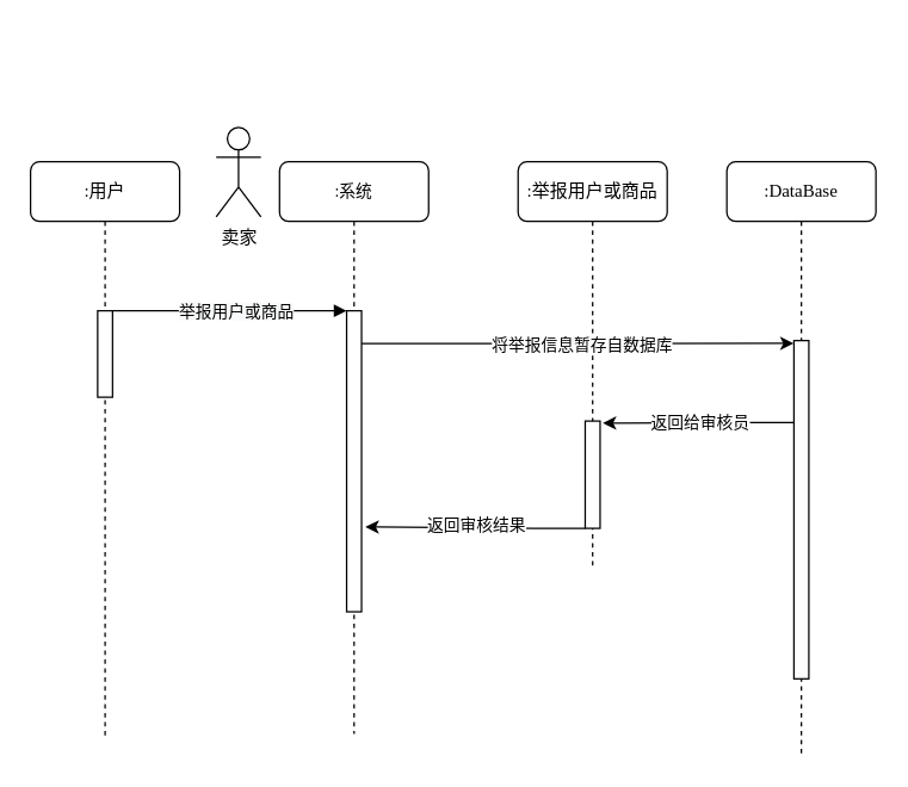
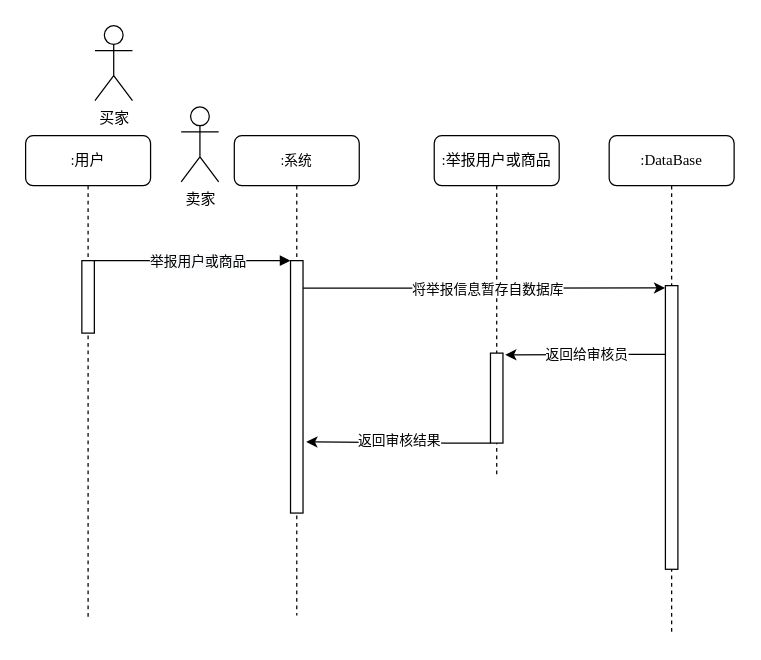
  <mxCell id="0" />
  <mxCell id="1" parent="0" />
  <mxCell id="2" value="&lt;font style=&quot;font-size: 11px ; line-height: 1.2&quot;&gt;:系统&lt;/font&gt;" style="shape=umlLifeline;perimeter=lifelinePerimeter;whiteSpace=wrap;html=1;container=1;collapsible=0;recursiveResize=0;outlineConnect=0;rounded=1;shadow=0;comic=0;labelBackgroundColor=none;strokeWidth=1;fontFamily=Verdana;fontSize=12;align=center;" vertex="1" parent="1"><mxGeometry x="187" y="108" width="100" height="384" as="geometry" /></mxCell>
  <mxCell id="3" value="" style="html=1;points=[];perimeter=orthogonalPerimeter;rounded=0;shadow=0;comic=0;labelBackgroundColor=none;strokeWidth=1;fontFamily=Verdana;fontSize=12;align=center;" vertex="1" parent="2"><mxGeometry x="45" y="100" width="10" height="202" as="geometry" /></mxCell>
  <mxCell id="4" value=":举报用户或商品" style="shape=umlLifeline;perimeter=lifelinePerimeter;whiteSpace=wrap;html=1;container=1;collapsible=0;recursiveResize=0;outlineConnect=0;rounded=1;shadow=0;comic=0;labelBackgroundColor=none;strokeWidth=1;fontFamily=Verdana;fontSize=12;align=center;" vertex="1" parent="1"><mxGeometry x="347" y="108" width="100" height="274" as="geometry" /></mxCell>
  <mxCell id="5" value="" style="html=1;points=[];perimeter=orthogonalPerimeter;rounded=0;shadow=0;comic=0;labelBackgroundColor=none;strokeWidth=1;fontFamily=Verdana;fontSize=12;align=center;" vertex="1" parent="4"><mxGeometry x="45" y="174" width="10" height="72" as="geometry" /></mxCell>
  <mxCell id="6" value=":DataBase" style="shape=umlLifeline;perimeter=lifelinePerimeter;whiteSpace=wrap;html=1;container=1;collapsible=0;recursiveResize=0;outlineConnect=0;rounded=1;shadow=0;comic=0;labelBackgroundColor=none;strokeWidth=1;fontFamily=Verdana;fontSize=12;align=center;" vertex="1" parent="1"><mxGeometry x="487" y="108" width="100" height="398" as="geometry" /></mxCell>
  <mxCell id="7" value="" style="html=1;points=[];perimeter=orthogonalPerimeter;rounded=0;shadow=0;comic=0;labelBackgroundColor=none;strokeWidth=1;fontFamily=Verdana;fontSize=12;align=center;" vertex="1" parent="6"><mxGeometry x="45" y="120" width="10" height="227" as="geometry" /></mxCell>
  <mxCell id="8" value=":用户" style="shape=umlLifeline;perimeter=lifelinePerimeter;whiteSpace=wrap;html=1;container=1;collapsible=0;recursiveResize=0;outlineConnect=0;rounded=1;shadow=0;comic=0;labelBackgroundColor=none;strokeWidth=1;fontFamily=Verdana;fontSize=12;align=center;" vertex="1" parent="1"><mxGeometry x="20" y="108" width="100" height="387" as="geometry" /></mxCell>
  <mxCell id="9" value="" style="html=1;points=[];perimeter=orthogonalPerimeter;rounded=0;shadow=0;comic=0;labelBackgroundColor=none;strokeWidth=1;fontFamily=Verdana;fontSize=12;align=center;" vertex="1" parent="8"><mxGeometry x="45" y="100" width="10" height="58" as="geometry" /></mxCell>
  <mxCell id="10" value="" style="html=1;verticalAlign=bottom;endArrow=block;entryX=0;entryY=0;labelBackgroundColor=none;fontFamily=Verdana;fontSize=12;edgeStyle=elbowEdgeStyle;elbow=vertical;" edge="1" parent="1" source="9" target="3"><mxGeometry x="-0.031" y="-57" relative="1" as="geometry"><mxPoint x="167" y="218" as="sourcePoint" /><mxPoint as="offset" /></mxGeometry></mxCell>
  <mxCell id="11" value="&lt;font face=&quot;verdana&quot;&gt;&lt;span style=&quot;background-color: rgb(248 , 249 , 250)&quot;&gt;举报用户或商品&lt;/span&gt;&lt;/font&gt;" style="edgeLabel;html=1;align=center;verticalAlign=middle;resizable=0;points=[];" vertex="1" connectable="0" parent="10"><mxGeometry x="-0.185" y="-2" relative="1" as="geometry"><mxPoint x="18" y="-2" as="offset" /></mxGeometry></mxCell>
  <mxCell id="12" value="卖家" style="shape=umlActor;verticalLabelPosition=bottom;verticalAlign=top;html=1;outlineConnect=0;" vertex="1" parent="1"><mxGeometry x="144.5" y="85" width="30" height="60" as="geometry" /></mxCell>
+ <mxCell id="13" value="买家" style="shape=umlActor;verticalLabelPosition=bottom;verticalAlign=top;html=1;outlineConnect=0;" vertex="1" parent="1"><mxGeometry x="75.5" y="20" width="30" height="60" as="geometry" /></mxCell>
  <mxCell id="14" style="edgeStyle=orthogonalEdgeStyle;rounded=0;orthogonalLoop=1;jettySize=auto;html=1;entryX=1.26;entryY=0.718;entryDx=0;entryDy=0;entryPerimeter=0;" edge="1" parent="1" source="5" target="3"><mxGeometry relative="1" as="geometry"><Array as="points"><mxPoint x="358" y="354" /><mxPoint x="358" y="354" /></Array></mxGeometry></mxCell>
  <mxCell id="15" value="返回审核结果" style="edgeLabel;html=1;align=center;verticalAlign=middle;resizable=0;points=[];" vertex="1" connectable="0" parent="14"><mxGeometry x="0.194" relative="1" as="geometry"><mxPoint x="14" y="-2" as="offset" /></mxGeometry></mxCell>
  <mxCell id="16" style="edgeStyle=orthogonalEdgeStyle;rounded=0;orthogonalLoop=1;jettySize=auto;html=1;entryX=-0.02;entryY=0.008;entryDx=0;entryDy=0;entryPerimeter=0;" edge="1" parent="1" source="3" target="7"><mxGeometry relative="1" as="geometry"><Array as="points"><mxPoint x="318" y="230" /><mxPoint x="318" y="230" /></Array></mxGeometry></mxCell>
  <mxCell id="17" value="将举报信息暂存自数据库" style="edgeLabel;html=1;align=center;verticalAlign=middle;resizable=0;points=[];" vertex="1" connectable="0" parent="16"><mxGeometry x="-0.176" y="-1" relative="1" as="geometry"><mxPoint x="28" as="offset" /></mxGeometry></mxCell>
  <mxCell id="18" style="edgeStyle=orthogonalEdgeStyle;rounded=0;orthogonalLoop=1;jettySize=auto;html=1;entryX=1.18;entryY=0.019;entryDx=0;entryDy=0;entryPerimeter=0;" edge="1" parent="1" source="7" target="5"><mxGeometry relative="1" as="geometry"><Array as="points"><mxPoint x="496" y="283" /><mxPoint x="496" y="283" /></Array></mxGeometry></mxCell>
  <mxCell id="19" value="返回给审核员" style="edgeLabel;html=1;align=center;verticalAlign=middle;resizable=0;points=[];" vertex="1" connectable="0" parent="18"><mxGeometry x="0.179" y="1" relative="1" as="geometry"><mxPoint x="12" y="-2" as="offset" /></mxGeometry></mxCell>
